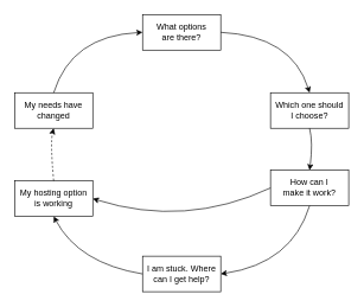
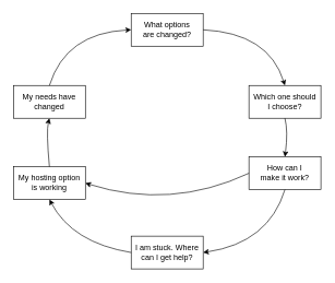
  <mxCell id="0" />
  <mxCell id="1" parent="0" />
- <mxCell id="2" value="&lt;div&gt;What options&lt;/div&gt;&lt;div&gt;are there?&lt;/div&gt;" style="rounded=0;whiteSpace=wrap;html=1;" vertex="1" parent="1"><mxGeometry x="200" y="20" width="110" height="50" as="geometry" /></mxCell>
+ <mxCell id="2" value="&lt;div&gt;What options&lt;/div&gt;&lt;div&gt;are changed?&lt;/div&gt;" style="rounded=0;whiteSpace=wrap;html=1;" vertex="1" parent="1"><mxGeometry x="200" y="20" width="110" height="50" as="geometry" /></mxCell>
  <mxCell id="3" value="&lt;div&gt;Which one should&lt;/div&gt;&lt;div&gt;I choose?&lt;/div&gt;" style="rounded=0;whiteSpace=wrap;html=1;" vertex="1" parent="1"><mxGeometry x="380" y="130" width="110" height="50" as="geometry" /></mxCell>
  <mxCell id="4" value="&lt;div&gt;How can I&lt;/div&gt;&lt;div&gt;make it work?&lt;/div&gt;" style="rounded=0;whiteSpace=wrap;html=1;" vertex="1" parent="1"><mxGeometry x="380" y="239" width="110" height="50" as="geometry" /></mxCell>
  <mxCell id="5" value="I am stuck. Where can I get help?" style="rounded=0;whiteSpace=wrap;html=1;" vertex="1" parent="1"><mxGeometry x="200" y="360" width="110" height="50" as="geometry" /></mxCell>
  <mxCell id="6" value="My needs have changed" style="rounded=0;whiteSpace=wrap;html=1;" vertex="1" parent="1"><mxGeometry x="20" y="130" width="110" height="50" as="geometry" /></mxCell>
  <mxCell id="7" value="&lt;div&gt;My hosting option&lt;/div&gt;&lt;div&gt;is working&lt;/div&gt;" style="rounded=0;whiteSpace=wrap;html=1;" vertex="1" parent="1"><mxGeometry x="20" y="254" width="110" height="50" as="geometry" /></mxCell>
- <mxCell id="8" value="" style="endArrow=classic;html=1;rounded=0;exitX=0.5;exitY=0;exitDx=0;exitDy=0;entryX=0.5;entryY=1;entryDx=0;entryDy=0;curved=1;dashed=1;" edge="1" parent="1" source="7" target="6"><mxGeometry width="50" height="50" relative="1" as="geometry"><mxPoint x="250" y="230" as="sourcePoint" /><mxPoint x="300" y="180" as="targetPoint" /><Array as="points"><mxPoint x="70" y="200" /></Array></mxGeometry></mxCell>
+ <mxCell id="8" value="" style="endArrow=classic;html=1;rounded=0;exitX=0.5;exitY=0;exitDx=0;exitDy=0;entryX=0.5;entryY=1;entryDx=0;entryDy=0;curved=1;" edge="1" parent="1" source="7" target="6"><mxGeometry width="50" height="50" relative="1" as="geometry"><mxPoint x="250" y="230" as="sourcePoint" /><mxPoint x="300" y="180" as="targetPoint" /><Array as="points"><mxPoint x="70" y="200" /></Array></mxGeometry></mxCell>
  <mxCell id="9" value="" style="endArrow=classic;html=1;rounded=0;exitX=0.5;exitY=0;exitDx=0;exitDy=0;entryX=0;entryY=0.5;entryDx=0;entryDy=0;curved=1;" edge="1" parent="1" source="6" target="2"><mxGeometry width="50" height="50" relative="1" as="geometry"><mxPoint x="80" y="100" as="sourcePoint" /><mxPoint x="130" y="50" as="targetPoint" /><Array as="points"><mxPoint x="100" y="50" /></Array></mxGeometry></mxCell>
  <mxCell id="10" value="" style="endArrow=classic;html=1;rounded=0;entryX=0.5;entryY=1;entryDx=0;entryDy=0;exitX=0;exitY=0.5;exitDx=0;exitDy=0;curved=1;" edge="1" parent="1" source="5" target="7"><mxGeometry width="50" height="50" relative="1" as="geometry"><mxPoint x="250" y="230" as="sourcePoint" /><mxPoint x="300" y="180" as="targetPoint" /><Array as="points"><mxPoint x="110" y="370" /></Array></mxGeometry></mxCell>
  <mxCell id="11" value="" style="endArrow=classic;html=1;rounded=0;entryX=1;entryY=0.5;entryDx=0;entryDy=0;exitX=0.5;exitY=1;exitDx=0;exitDy=0;curved=1;" edge="1" parent="1" source="4" target="5"><mxGeometry width="50" height="50" relative="1" as="geometry"><mxPoint x="250" y="230" as="sourcePoint" /><mxPoint x="300" y="180" as="targetPoint" /><Array as="points"><mxPoint x="410" y="370" /></Array></mxGeometry></mxCell>
  <mxCell id="12" value="" style="endArrow=classic;html=1;rounded=0;entryX=0.5;entryY=0;entryDx=0;entryDy=0;exitX=0.5;exitY=1;exitDx=0;exitDy=0;curved=1;" edge="1" parent="1" source="3" target="4"><mxGeometry width="50" height="50" relative="1" as="geometry"><mxPoint x="250" y="230" as="sourcePoint" /><mxPoint x="300" y="180" as="targetPoint" /><Array as="points"><mxPoint x="440" y="200" /></Array></mxGeometry></mxCell>
  <mxCell id="13" value="" style="endArrow=classic;html=1;rounded=0;exitX=1;exitY=0.5;exitDx=0;exitDy=0;entryX=0.5;entryY=0;entryDx=0;entryDy=0;curved=1;" edge="1" parent="1" source="2" target="3"><mxGeometry width="50" height="50" relative="1" as="geometry"><mxPoint x="250" y="230" as="sourcePoint" /><mxPoint x="300" y="180" as="targetPoint" /><Array as="points"><mxPoint x="410" y="50" /></Array></mxGeometry></mxCell>
  <mxCell id="14" value="" style="endArrow=classic;html=1;rounded=0;entryX=1;entryY=0.5;entryDx=0;entryDy=0;exitX=0;exitY=0.5;exitDx=0;exitDy=0;curved=1;" edge="1" parent="1" source="4" target="7"><mxGeometry width="50" height="50" relative="1" as="geometry"><mxPoint x="250" y="230" as="sourcePoint" /><mxPoint x="300" y="180" as="targetPoint" /><Array as="points"><mxPoint x="260" y="320" /></Array></mxGeometry></mxCell>
